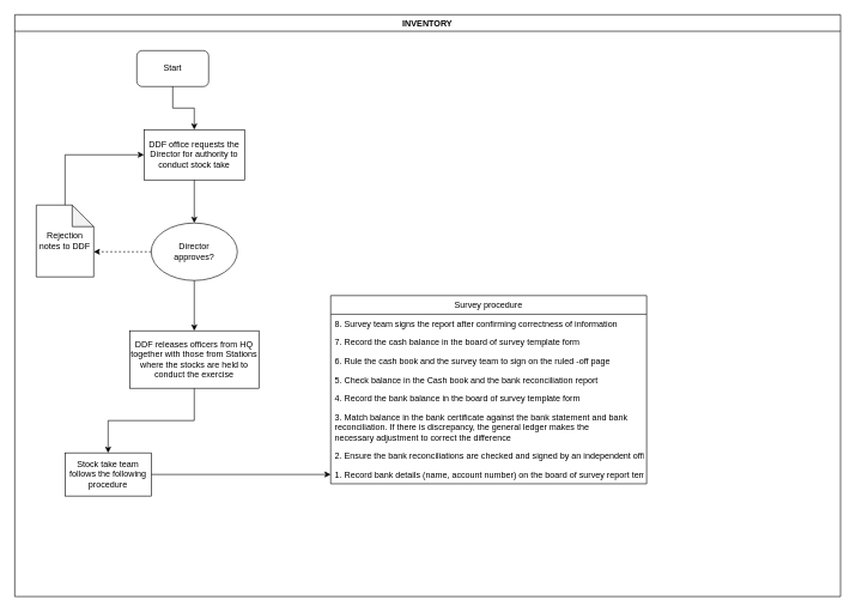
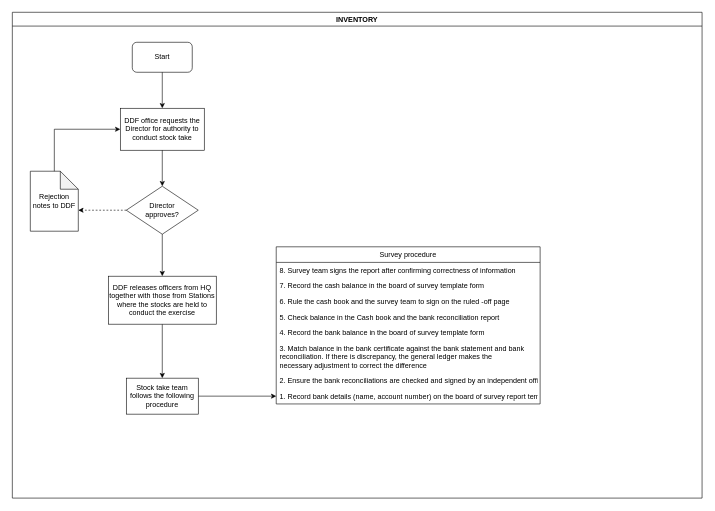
  <mxCell id="0" />
  <mxCell id="1" parent="0" />
  <mxCell id="2" value="INVENTORY" style="swimlane;" vertex="1" parent="1"><mxGeometry x="20" y="20" width="1150" height="810" as="geometry" /></mxCell>
- <mxCell id="3" value="Start" style="rounded=1;whiteSpace=wrap;html=1;" vertex="1" parent="2"><mxGeometry x="170" y="50" width="100" height="50" as="geometry" /></mxCell>
+ <mxCell id="3" value="Start" style="rounded=1;whiteSpace=wrap;html=1;" vertex="1" parent="2"><mxGeometry x="200" y="50" width="100" height="50" as="geometry" /></mxCell>
  <mxCell id="4" value="DDF office requests the Director for authority to conduct stock take" style="rounded=0;whiteSpace=wrap;html=1;" vertex="1" parent="2"><mxGeometry x="180" y="160" width="140" height="70" as="geometry" /></mxCell>
  <mxCell id="5" value="" style="edgeStyle=orthogonalEdgeStyle;rounded=0;orthogonalLoop=1;jettySize=auto;html=1;entryX=0.5;entryY=0;entryDx=0;entryDy=0;" edge="1" parent="2" source="3" target="4"><mxGeometry relative="1" as="geometry"><mxPoint x="250" y="165" as="targetPoint" /></mxGeometry></mxCell>
- <mxCell id="6" value="&lt;div&gt;Director&lt;/div&gt;&lt;div&gt;approves?&lt;/div&gt;" style="ellipse;whiteSpace=wrap;html=1;" vertex="1" parent="2"><mxGeometry x="190" y="290" width="120" height="80" as="geometry" /></mxCell>
+ <mxCell id="6" value="&lt;div&gt;Director&lt;/div&gt;&lt;div&gt;approves?&lt;/div&gt;" style="rhombus;whiteSpace=wrap;html=1;" vertex="1" parent="2"><mxGeometry x="190" y="290" width="120" height="80" as="geometry" /></mxCell>
  <mxCell id="7" value="" style="edgeStyle=orthogonalEdgeStyle;rounded=0;orthogonalLoop=1;jettySize=auto;html=1;entryX=0.5;entryY=0;entryDx=0;entryDy=0;" edge="1" parent="2" source="4" target="6"><mxGeometry relative="1" as="geometry"><mxPoint x="250" y="315" as="targetPoint" /></mxGeometry></mxCell>
  <mxCell id="8" value="Rejection notes to DDF" style="shape=note;whiteSpace=wrap;html=1;backgroundOutline=1;darkOpacity=0.05;" vertex="1" parent="2"><mxGeometry x="30" y="265" width="80" height="100" as="geometry" /></mxCell>
  <mxCell id="9" value="" style="edgeStyle=orthogonalEdgeStyle;rounded=0;orthogonalLoop=1;jettySize=auto;html=1;entryX=0;entryY=0;entryDx=80;entryDy=65;entryPerimeter=0;dashed=1;" edge="1" parent="2" source="6" target="8"><mxGeometry relative="1" as="geometry"><mxPoint x="110" y="330" as="targetPoint" /></mxGeometry></mxCell>
  <mxCell id="10" value="" style="edgeStyle=orthogonalEdgeStyle;rounded=0;orthogonalLoop=1;jettySize=auto;html=1;entryX=0;entryY=0.5;entryDx=0;entryDy=0;" edge="1" parent="2" source="8" target="4"><mxGeometry relative="1" as="geometry"><mxPoint x="70" y="175" as="targetPoint" /><Array as="points"><mxPoint x="70" y="195" /></Array></mxGeometry></mxCell>
  <mxCell id="11" value="Survey procedure" style="swimlane;fontStyle=0;childLayout=stackLayout;horizontal=1;startSize=26;fillColor=none;horizontalStack=0;resizeParent=1;resizeParentMax=0;resizeLast=0;collapsible=1;marginBottom=0;" vertex="1" parent="2"><mxGeometry x="440" y="391" width="440" height="262" as="geometry" /></mxCell>
  <mxCell id="12" value="8. Survey team signs the report after confirming correctness of information" style="text;strokeColor=none;fillColor=none;align=left;verticalAlign=top;spacingLeft=4;spacingRight=4;overflow=hidden;rotatable=0;points=[[0,0.5],[1,0.5]];portConstraint=eastwest;" vertex="1" parent="11"><mxGeometry y="26" width="440" height="26" as="geometry" /></mxCell>
  <mxCell id="13" value="7. Record the cash balance in the board of survey template form" style="text;strokeColor=none;fillColor=none;align=left;verticalAlign=top;spacingLeft=4;spacingRight=4;overflow=hidden;rotatable=0;points=[[0,0.5],[1,0.5]];portConstraint=eastwest;" vertex="1" parent="11"><mxGeometry y="52" width="440" height="26" as="geometry" /></mxCell>
  <mxCell id="14" value="6. Rule the cash book and the survey team to sign on the ruled -off page" style="text;strokeColor=none;fillColor=none;align=left;verticalAlign=top;spacingLeft=4;spacingRight=4;overflow=hidden;rotatable=0;points=[[0,0.5],[1,0.5]];portConstraint=eastwest;" vertex="1" parent="11"><mxGeometry y="78" width="440" height="26" as="geometry" /></mxCell>
  <mxCell id="15" value="5. Check balance in the Cash book and the bank reconciliation report" style="text;strokeColor=none;fillColor=none;align=left;verticalAlign=top;spacingLeft=4;spacingRight=4;overflow=hidden;rotatable=0;points=[[0,0.5],[1,0.5]];portConstraint=eastwest;" vertex="1" parent="11"><mxGeometry y="104" width="440" height="26" as="geometry" /></mxCell>
  <mxCell id="16" value="4. Record the bank balance in the board of survey template form" style="text;strokeColor=none;fillColor=none;align=left;verticalAlign=top;spacingLeft=4;spacingRight=4;overflow=hidden;rotatable=0;points=[[0,0.5],[1,0.5]];portConstraint=eastwest;" vertex="1" parent="11"><mxGeometry y="130" width="440" height="26" as="geometry" /></mxCell>
  <mxCell id="17" value="3. Match balance in the bank certificate against the bank statement and bank &#10;reconciliation. If there is discrepancy, the general ledger makes the&#10;necessary adjustment to correct the difference&#10;" style="text;strokeColor=none;fillColor=none;align=left;verticalAlign=top;spacingLeft=4;spacingRight=4;overflow=hidden;rotatable=0;points=[[0,0.5],[1,0.5]];portConstraint=eastwest;" vertex="1" parent="11"><mxGeometry y="156" width="440" height="54" as="geometry" /></mxCell>
  <mxCell id="18" value="2. Ensure the bank reconciliations are checked and signed by an independent officer." style="text;strokeColor=none;fillColor=none;align=left;verticalAlign=top;spacingLeft=4;spacingRight=4;overflow=hidden;rotatable=0;points=[[0,0.5],[1,0.5]];portConstraint=eastwest;" vertex="1" parent="11"><mxGeometry y="210" width="440" height="26" as="geometry" /></mxCell>
  <mxCell id="19" value="1. Record bank details (name, account number) on the board of survey report template form" style="text;strokeColor=none;fillColor=none;align=left;verticalAlign=top;spacingLeft=4;spacingRight=4;overflow=hidden;rotatable=0;points=[[0,0.5],[1,0.5]];portConstraint=eastwest;" vertex="1" parent="11"><mxGeometry y="236" width="440" height="26" as="geometry" /></mxCell>
  <mxCell id="20" value="" style="edgeStyle=orthogonalEdgeStyle;rounded=0;orthogonalLoop=1;jettySize=auto;html=1;" edge="1" parent="1" source="21" target="24"><mxGeometry relative="1" as="geometry" /></mxCell>
  <mxCell id="21" value="DDF releases officers from HQ together with those from Stations where the stocks are held to conduct the exercise" style="whiteSpace=wrap;html=1;" vertex="1" parent="1"><mxGeometry x="180" y="460" width="180" height="80" as="geometry" /></mxCell>
  <mxCell id="22" value="" style="edgeStyle=orthogonalEdgeStyle;rounded=0;orthogonalLoop=1;jettySize=auto;html=1;" edge="1" parent="1" source="6" target="21"><mxGeometry relative="1" as="geometry" /></mxCell>
  <mxCell id="23" value="" style="edgeStyle=orthogonalEdgeStyle;rounded=0;orthogonalLoop=1;jettySize=auto;html=1;entryX=0;entryY=0.5;entryDx=0;entryDy=0;" edge="1" parent="1" source="24" target="19"><mxGeometry relative="1" as="geometry"><mxPoint x="410" y="660" as="targetPoint" /></mxGeometry></mxCell>
- <mxCell id="24" value="Stock take team follows the following procedure" style="whiteSpace=wrap;html=1;" vertex="1" parent="1"><mxGeometry x="90" y="630" width="120" height="60" as="geometry" /></mxCell>
+ <mxCell id="24" value="Stock take team follows the following procedure" style="whiteSpace=wrap;html=1;" vertex="1" parent="1"><mxGeometry x="210" y="630" width="120" height="60" as="geometry" /></mxCell>
